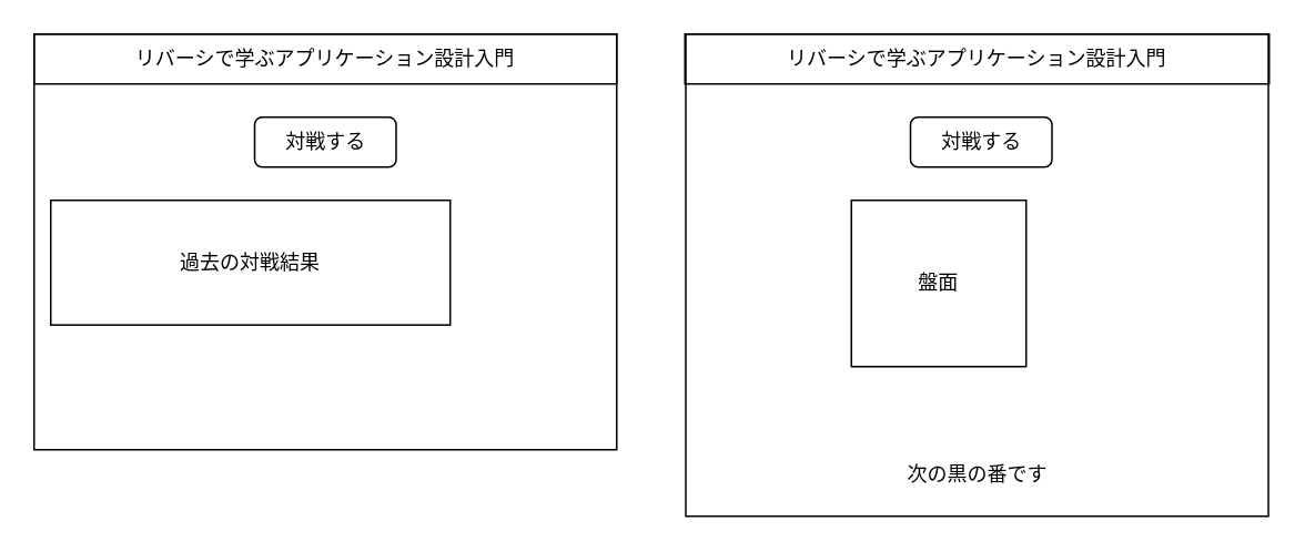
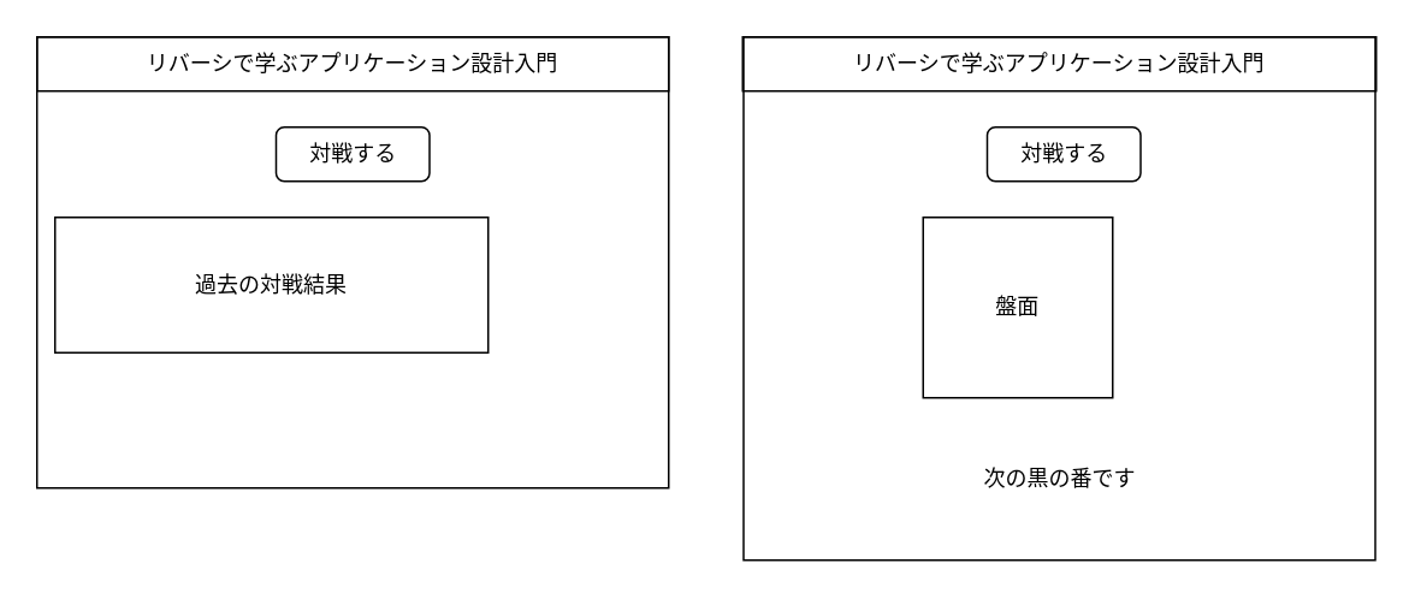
  <mxCell id="0" />
  <mxCell id="1" parent="0" />
  <mxCell id="2" value="" style="rounded=0;whiteSpace=wrap;html=1;fillColor=none;" vertex="1" parent="1"><mxGeometry x="20" y="20" width="350" height="250" as="geometry" /></mxCell>
  <mxCell id="3" value="リバーシで学ぶアプリケーション設計入門" style="rounded=0;whiteSpace=wrap;html=1;fillColor=none;" vertex="1" parent="1"><mxGeometry x="20" y="20" width="350" height="30" as="geometry" /></mxCell>
  <mxCell id="4" value="対戦する" style="rounded=1;whiteSpace=wrap;html=1;fillColor=none;" vertex="1" parent="1"><mxGeometry x="152.5" y="70" width="85" height="30" as="geometry" /></mxCell>
  <mxCell id="5" value="過去の対戦結果" style="rounded=0;whiteSpace=wrap;html=1;fillColor=none;" vertex="1" parent="1"><mxGeometry x="30" y="120" width="240" height="75" as="geometry" /></mxCell>
  <mxCell id="6" value="" style="rounded=0;whiteSpace=wrap;html=1;fillColor=none;" vertex="1" parent="1"><mxGeometry x="411.5" y="20" width="350" height="290" as="geometry" /></mxCell>
  <mxCell id="7" value="リバーシで学ぶアプリケーション設計入門" style="rounded=0;whiteSpace=wrap;html=1;fillColor=none;" vertex="1" parent="1"><mxGeometry x="411" y="20" width="351" height="30" as="geometry" /></mxCell>
  <mxCell id="8" value="対戦する" style="rounded=1;whiteSpace=wrap;html=1;fillColor=none;" vertex="1" parent="1"><mxGeometry x="546.5" y="70" width="85" height="30" as="geometry" /></mxCell>
  <mxCell id="9" value="盤面" style="rounded=0;whiteSpace=wrap;html=1;fillColor=none;" vertex="1" parent="1"><mxGeometry x="511" y="120" width="105" height="100" as="geometry" /></mxCell>
- <mxCell id="10" value="次の黒の番です" style="text;html=1;strokeColor=none;fillColor=none;align=center;verticalAlign=middle;whiteSpace=wrap;rounded=0;" vertex="1" parent="1"><mxGeometry x="541.5" y="270" width="90" height="30" as="geometry" /></mxCell>
+ <mxCell id="10" value="次の黒の番です" style="text;html=1;strokeColor=none;fillColor=none;align=center;verticalAlign=middle;whiteSpace=wrap;rounded=0;" vertex="1" parent="1"><mxGeometry x="541.5" y="250" width="90" height="30" as="geometry" /></mxCell>
